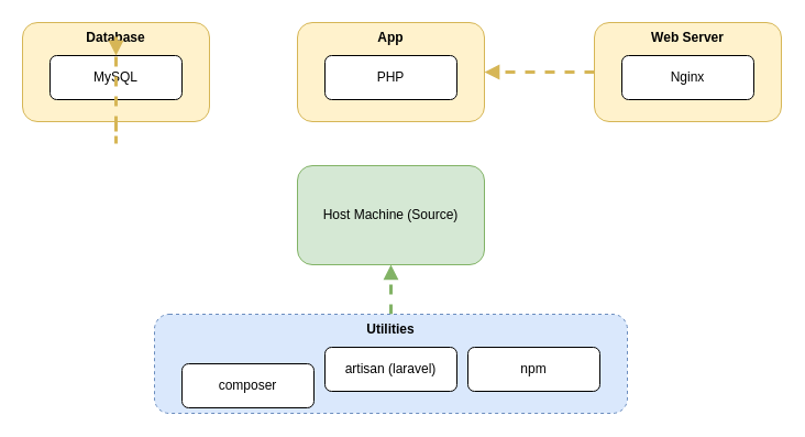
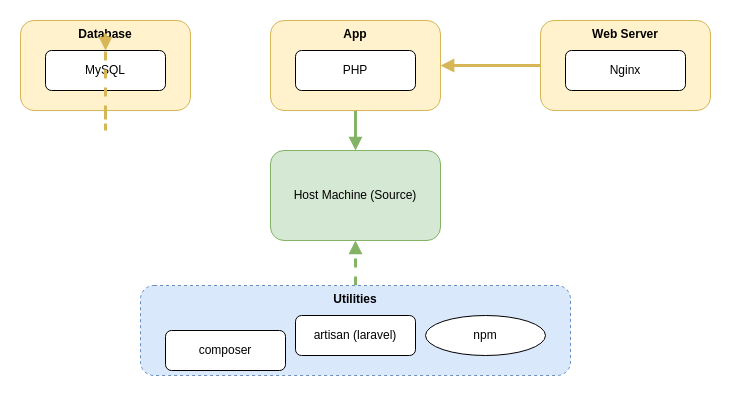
  <mxCell id="0" />
  <mxCell id="1" parent="0" />
+ <mxCell id="2" style="edgeStyle=orthogonalEdgeStyle;rounded=0;orthogonalLoop=1;jettySize=auto;html=1;strokeWidth=3;fillColor=#d5e8d4;strokeColor=#82b366;endArrow=block;endFill=1;" edge="1" parent="1" source="11" target="3"><mxGeometry relative="1" as="geometry" /></mxCell>
  <mxCell id="3" value="Host Machine (Source)" style="rounded=1;whiteSpace=wrap;html=1;fillColor=#d5e8d4;strokeColor=#82b366;" vertex="1" parent="1"><mxGeometry x="270" y="150" width="170" height="90" as="geometry" /></mxCell>
  <mxCell id="4" style="edgeStyle=orthogonalEdgeStyle;rounded=0;orthogonalLoop=1;jettySize=auto;html=1;strokeWidth=3;fillColor=#d5e8d4;strokeColor=#82b366;endArrow=block;endFill=1;dashed=1;" edge="1" parent="1" source="6" target="3"><mxGeometry relative="1" as="geometry" /></mxCell>
  <mxCell id="5" value="" style="group" vertex="1" connectable="0" parent="1"><mxGeometry x="140" y="285" width="430" height="90" as="geometry" /></mxCell>
  <mxCell id="6" value="Utilities" style="rounded=1;whiteSpace=wrap;html=1;verticalAlign=top;fontStyle=1;dashed=1;fillColor=#dae8fc;strokeColor=#6c8ebf;" vertex="1" parent="5"><mxGeometry width="430" height="90" as="geometry" /></mxCell>
  <mxCell id="7" value="composer" style="rounded=1;whiteSpace=wrap;html=1;" vertex="1" parent="5"><mxGeometry x="25" y="45" width="120" height="40" as="geometry" /></mxCell>
  <mxCell id="8" value="artisan (laravel)" style="rounded=1;whiteSpace=wrap;html=1;" vertex="1" parent="5"><mxGeometry x="155" y="30" width="120" height="40" as="geometry" /></mxCell>
- <mxCell id="9" value="npm" style="rounded=1;whiteSpace=wrap;html=1;" vertex="1" parent="5"><mxGeometry x="285" y="30" width="120" height="40" as="geometry" /></mxCell>
+ <mxCell id="9" value="npm" style="ellipse;whiteSpace=wrap;html=1;" vertex="1" parent="5"><mxGeometry x="285" y="30" width="120" height="40" as="geometry" /></mxCell>
  <mxCell id="10" value="" style="group" vertex="1" connectable="0" parent="1"><mxGeometry x="270" y="20" width="170" height="90" as="geometry" /></mxCell>
  <mxCell id="11" value="App" style="rounded=1;whiteSpace=wrap;html=1;verticalAlign=top;fontStyle=1;fillColor=#fff2cc;strokeColor=#d6b656;" vertex="1" parent="10"><mxGeometry width="170" height="90" as="geometry" /></mxCell>
  <mxCell id="12" value="PHP" style="rounded=1;whiteSpace=wrap;html=1;" vertex="1" parent="10"><mxGeometry x="25" y="30" width="120" height="40" as="geometry" /></mxCell>
  <mxCell id="13" value="" style="group;" vertex="1" connectable="0" parent="1"><mxGeometry x="540" y="20" width="170" height="90" as="geometry" /></mxCell>
  <mxCell id="14" value="Web Server" style="rounded=1;whiteSpace=wrap;html=1;verticalAlign=top;fontStyle=1;fillColor=#fff2cc;strokeColor=#d6b656;" vertex="1" parent="13"><mxGeometry width="170" height="90" as="geometry" /></mxCell>
  <mxCell id="15" value="Nginx" style="rounded=1;whiteSpace=wrap;html=1;" vertex="1" parent="13"><mxGeometry x="25" y="30" width="120" height="40" as="geometry" /></mxCell>
  <mxCell id="16" value="" style="group" vertex="1" connectable="0" parent="1"><mxGeometry x="20" y="20" width="170" height="90" as="geometry" /></mxCell>
  <mxCell id="17" value="Database" style="rounded=1;whiteSpace=wrap;html=1;verticalAlign=top;fontStyle=1;fillColor=#fff2cc;strokeColor=#d6b656;" vertex="1" parent="16"><mxGeometry width="170" height="90" as="geometry" /></mxCell>
  <mxCell id="18" value="MySQL" style="rounded=1;whiteSpace=wrap;html=1;" vertex="1" parent="16"><mxGeometry x="25" y="30" width="120" height="40" as="geometry" /></mxCell>
  <mxCell id="19" style="edgeStyle=orthogonalEdgeStyle;rounded=0;orthogonalLoop=1;jettySize=auto;html=1;dashed=1;labelBackgroundColor=#FFD966;fontColor=#FFD966;strokeWidth=3;fillColor=#fff2cc;strokeColor=#d6b656;endArrow=block;endFill=1;" edge="1" parent="1" source="17" target="18"><mxGeometry relative="1" as="geometry" /></mxCell>
- <mxCell id="20" style="edgeStyle=orthogonalEdgeStyle;rounded=0;orthogonalLoop=1;jettySize=auto;html=1;dashed=1;labelBackgroundColor=#FFD966;fontColor=#FFD966;strokeWidth=3;fillColor=#fff2cc;strokeColor=#d6b656;endArrow=block;endFill=1;" edge="1" parent="1" source="14" target="11"><mxGeometry relative="1" as="geometry" /></mxCell>
+ <mxCell id="20" style="edgeStyle=orthogonalEdgeStyle;rounded=0;orthogonalLoop=1;jettySize=auto;html=1;dashed=0;labelBackgroundColor=#FFD966;fontColor=#FFD966;strokeWidth=3;fillColor=#fff2cc;strokeColor=#d6b656;endArrow=block;endFill=1;" edge="1" parent="1" source="14" target="11"><mxGeometry relative="1" as="geometry" /></mxCell>
